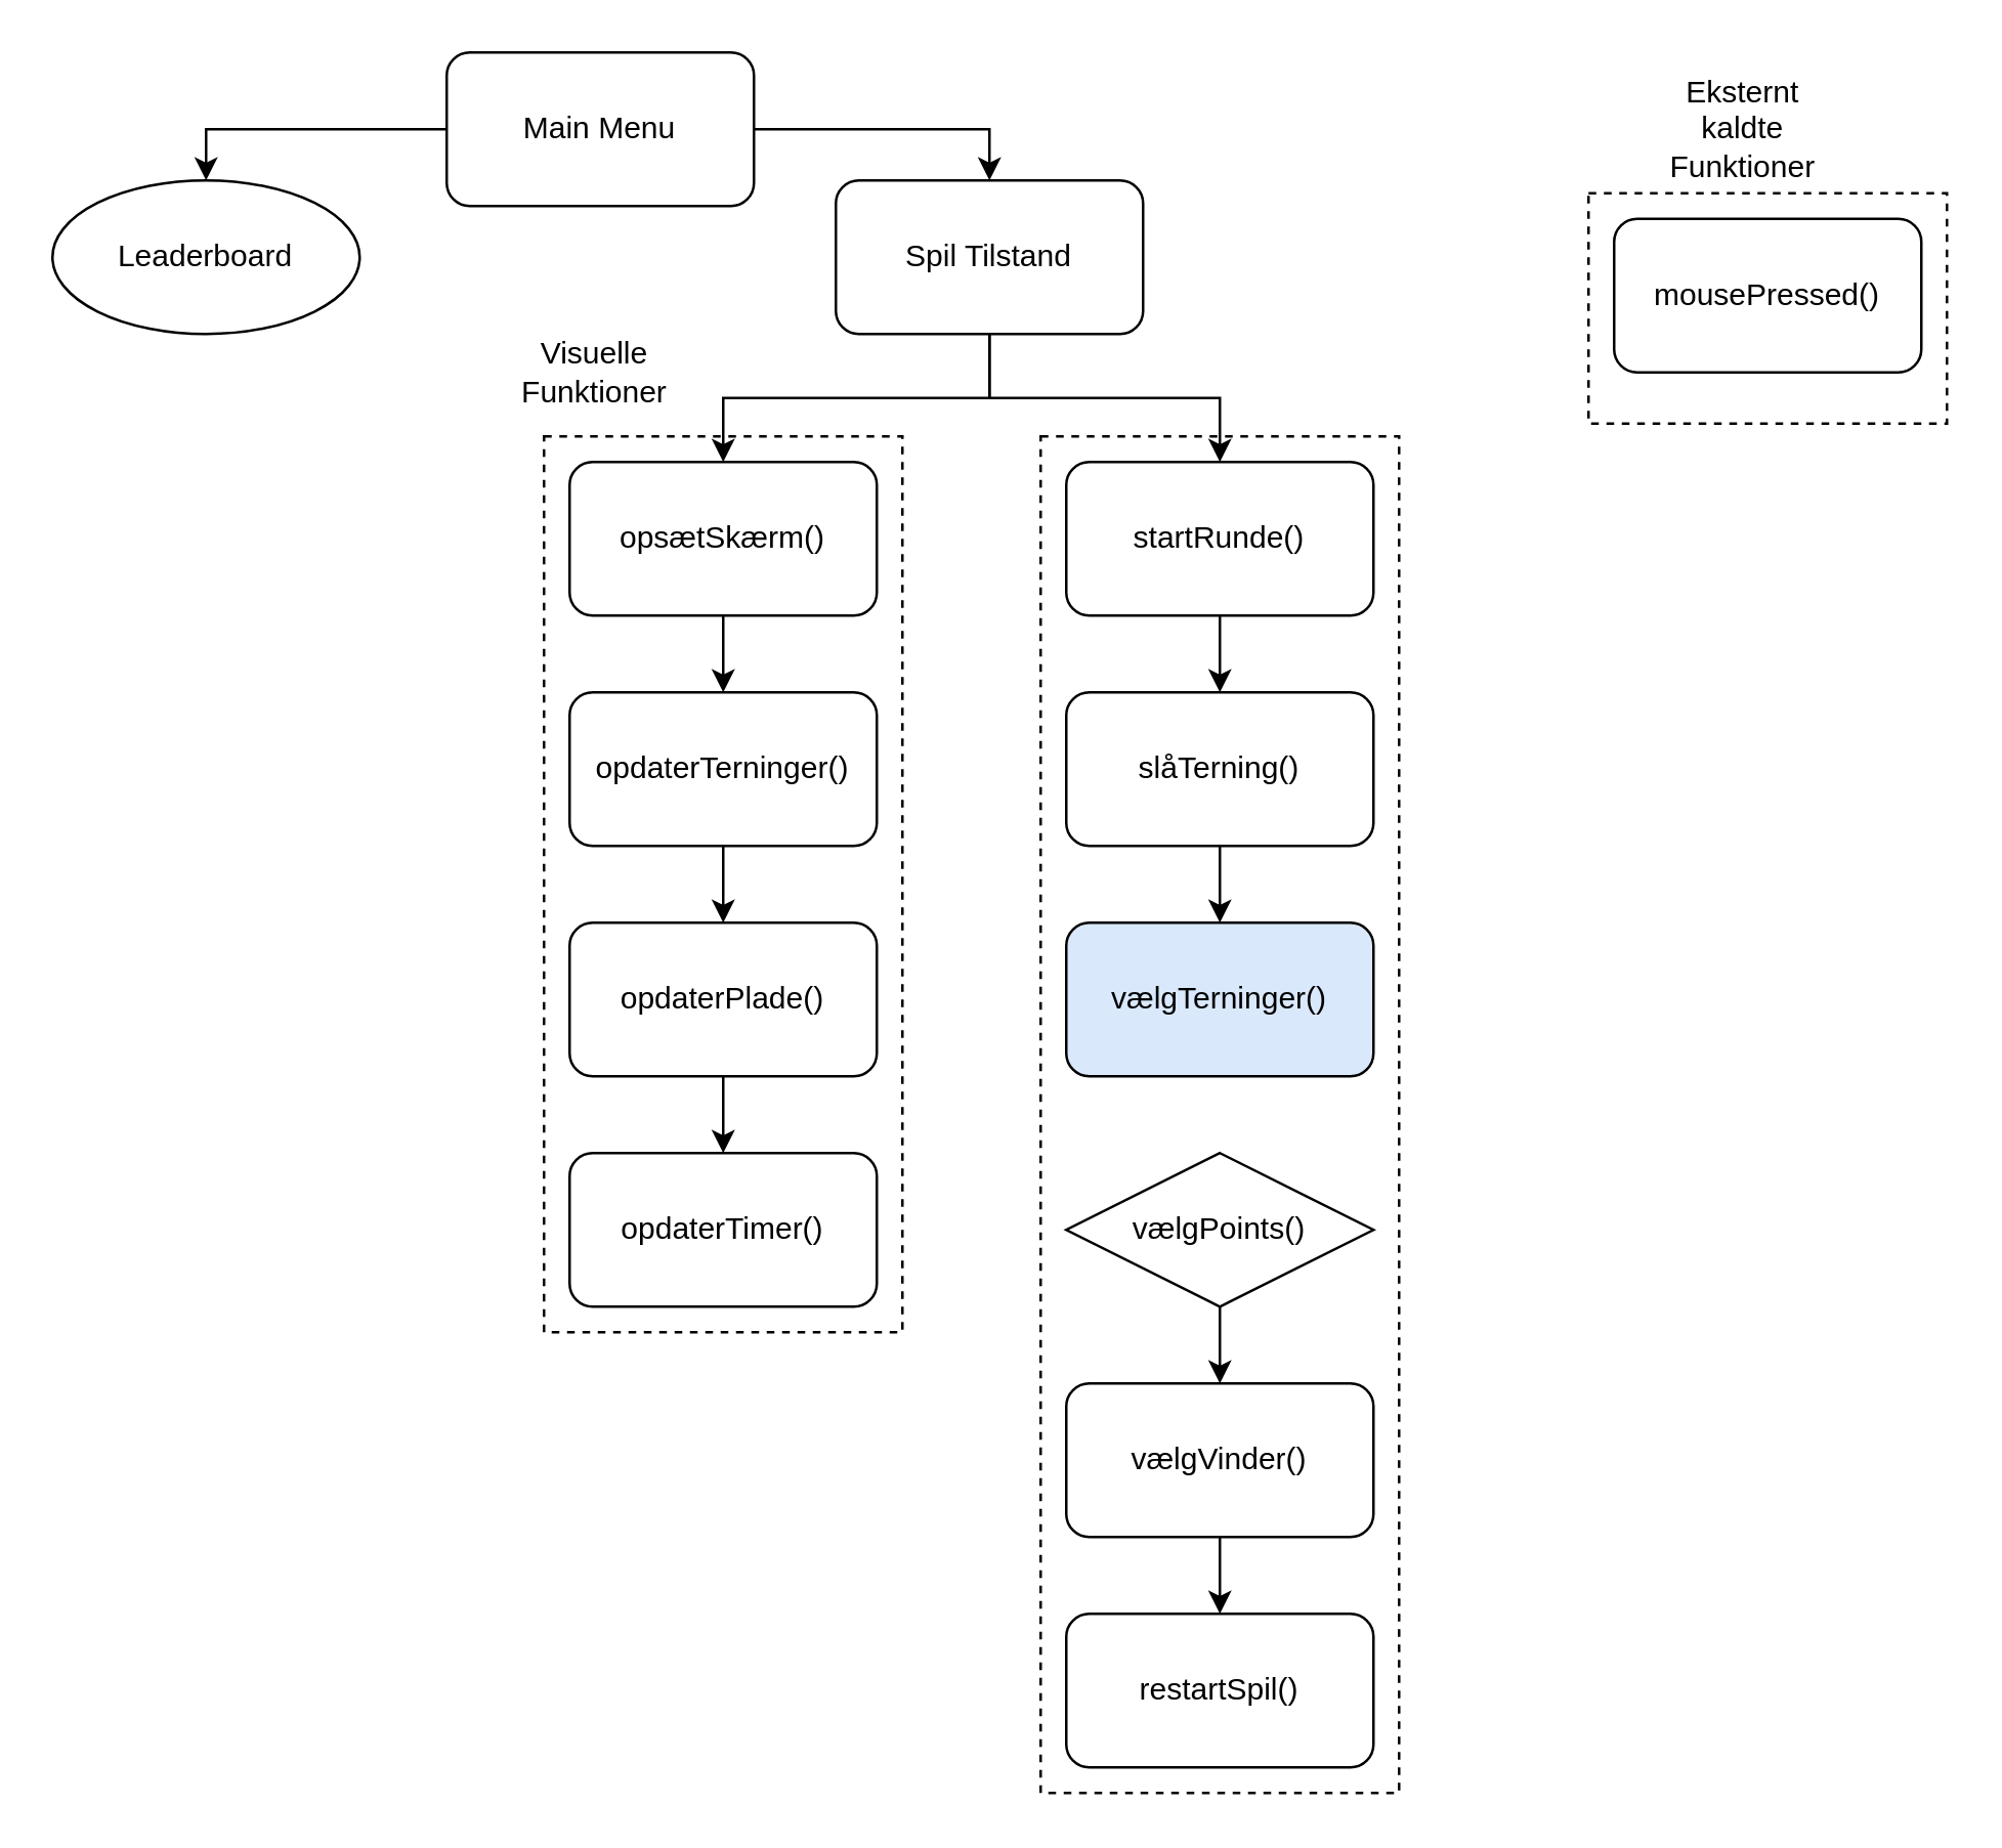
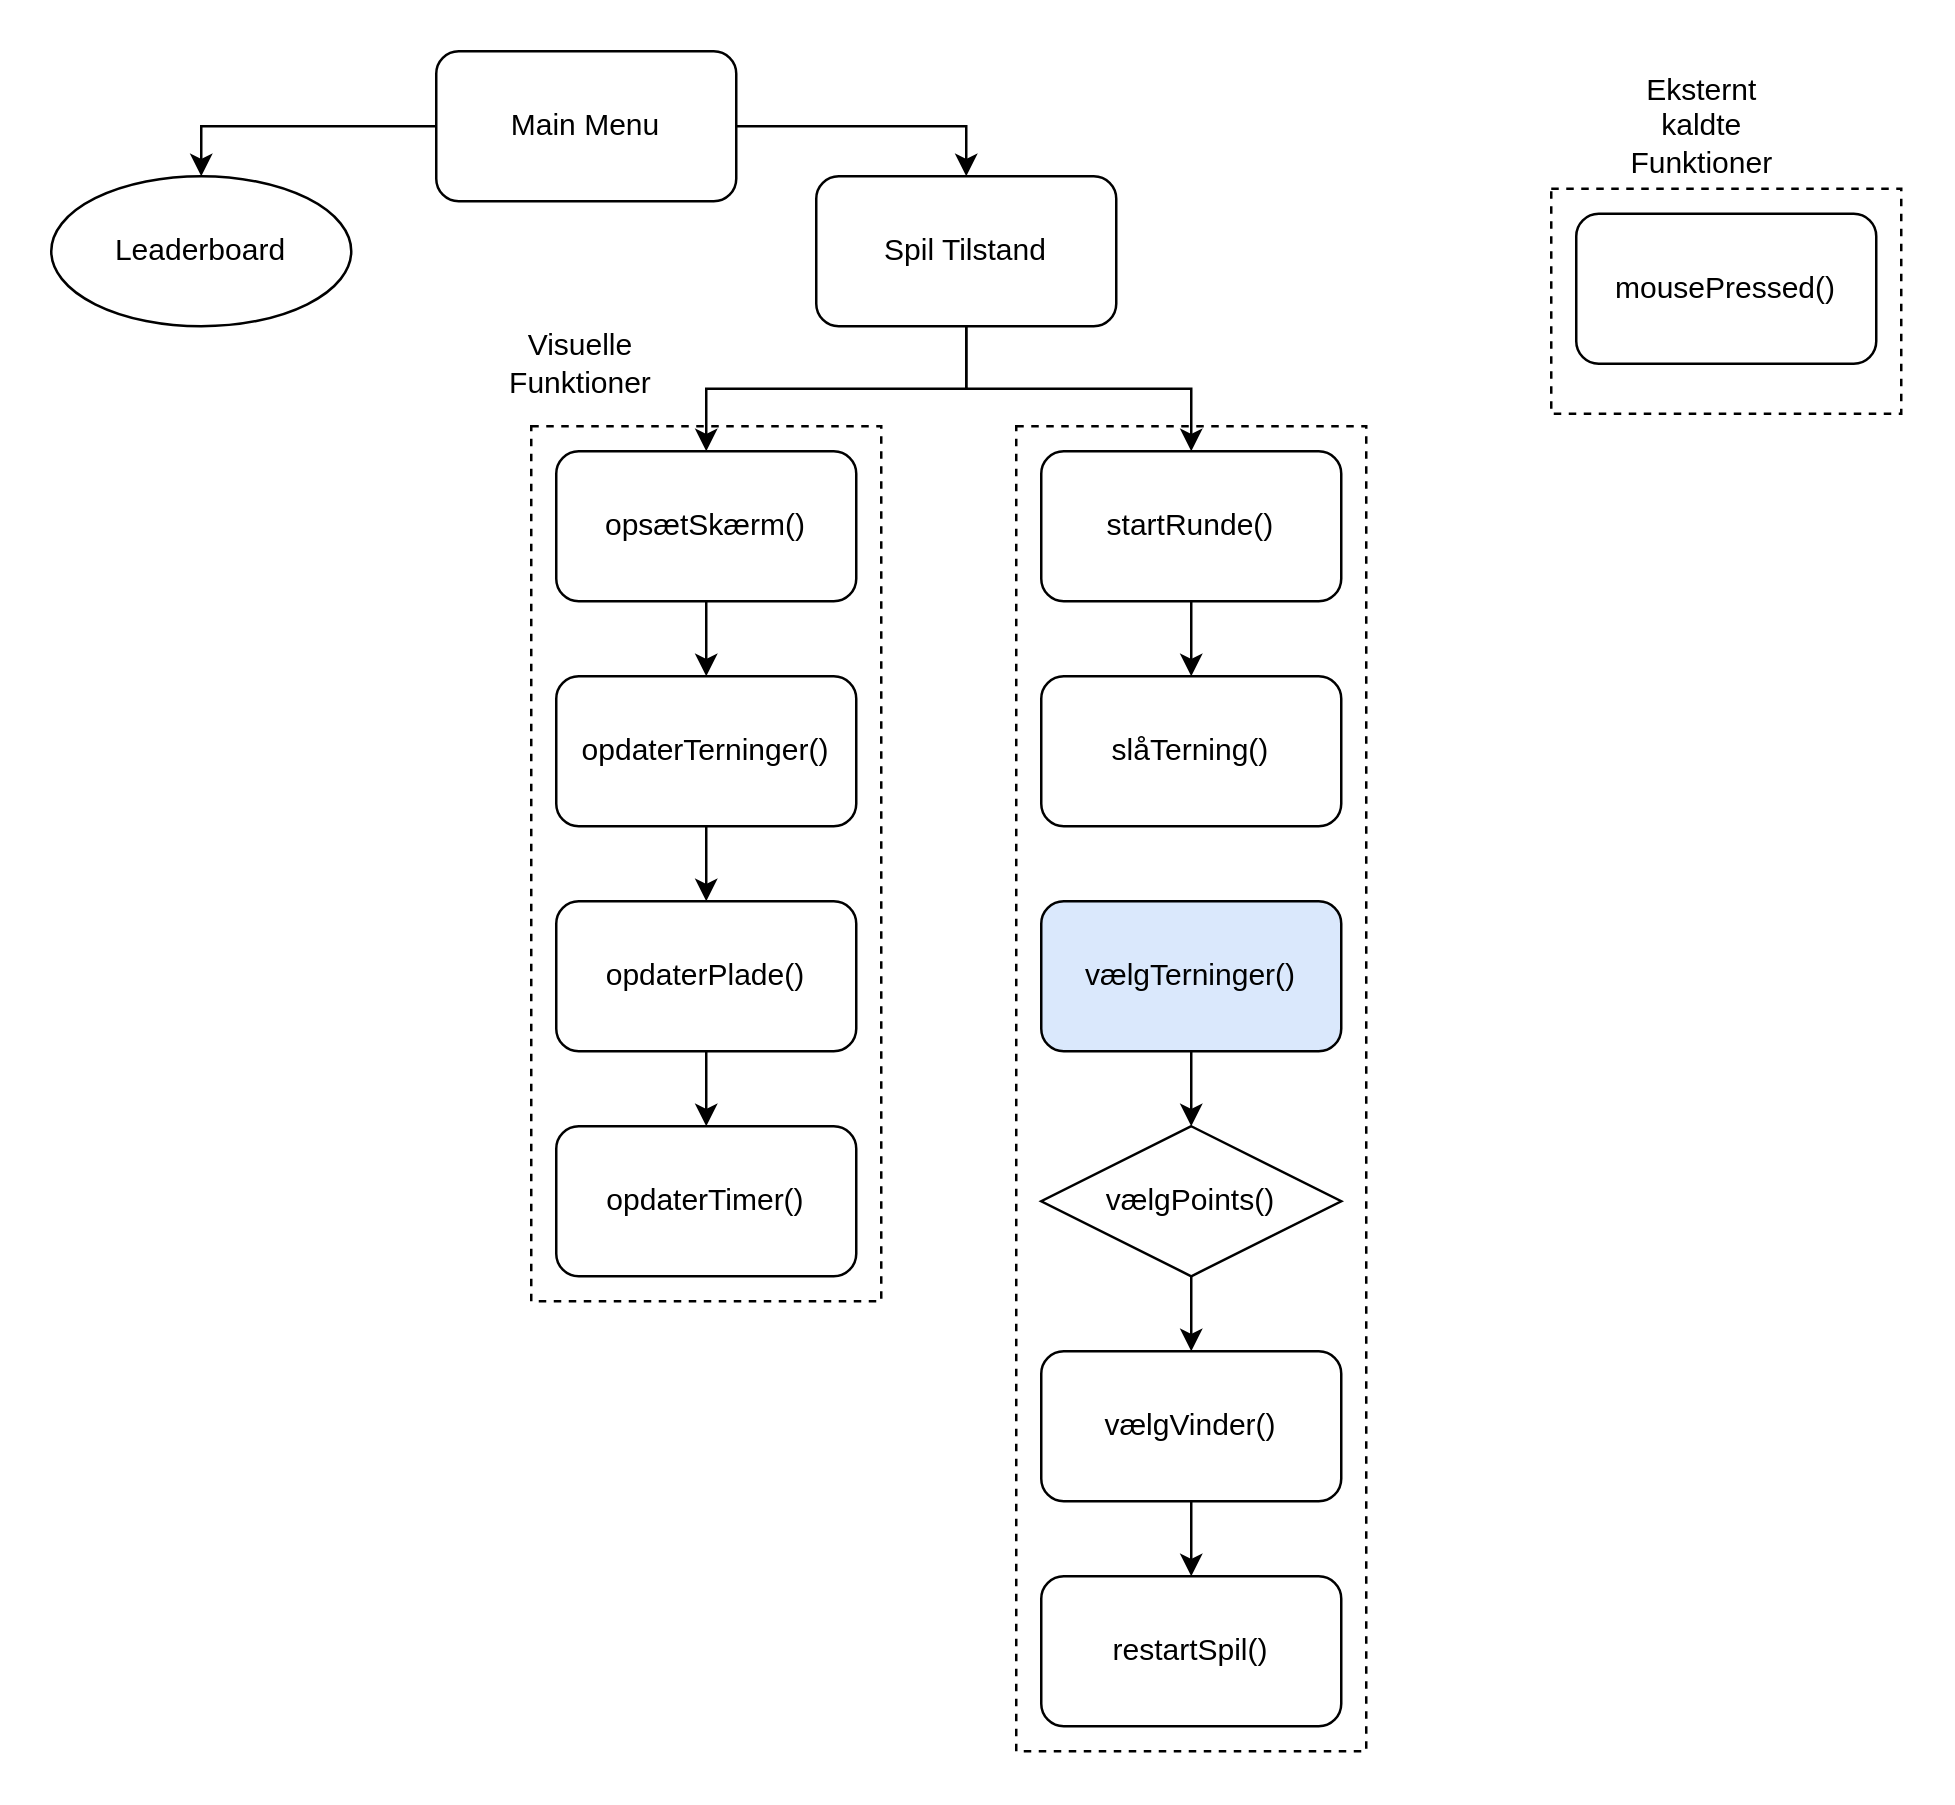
  <mxCell id="0" />
  <mxCell id="1" parent="0" />
  <mxCell id="2" style="edgeStyle=orthogonalEdgeStyle;rounded=0;orthogonalLoop=1;jettySize=auto;html=1;exitX=0.5;exitY=1;exitDx=0;exitDy=0;entryX=0.5;entryY=0;entryDx=0;entryDy=0;" edge="1" parent="1" source="4" target="12"><mxGeometry relative="1" as="geometry" /></mxCell>
  <mxCell id="3" style="edgeStyle=orthogonalEdgeStyle;rounded=0;orthogonalLoop=1;jettySize=auto;html=1;exitX=0.5;exitY=1;exitDx=0;exitDy=0;entryX=0.5;entryY=0;entryDx=0;entryDy=0;" edge="1" parent="1" source="4" target="14"><mxGeometry relative="1" as="geometry" /></mxCell>
  <mxCell id="4" value="Spil Tilstand" style="rounded=1;whiteSpace=wrap;html=1;" vertex="1" parent="1"><mxGeometry x="326" y="70" width="120" height="60" as="geometry" /></mxCell>
- <mxCell id="5" style="edgeStyle=orthogonalEdgeStyle;rounded=0;orthogonalLoop=1;jettySize=auto;html=1;exitX=0.5;exitY=1;exitDx=0;exitDy=0;" edge="1" parent="1" source="6" target="8"><mxGeometry relative="1" as="geometry" /></mxCell>
  <mxCell id="6" value="slåTerning()" style="rounded=1;whiteSpace=wrap;html=1;" vertex="1" parent="1"><mxGeometry x="416" y="270" width="120" height="60" as="geometry" /></mxCell>
+ <mxCell id="7" style="edgeStyle=orthogonalEdgeStyle;rounded=0;orthogonalLoop=1;jettySize=auto;html=1;exitX=0.5;exitY=1;exitDx=0;exitDy=0;entryX=0.5;entryY=0;entryDx=0;entryDy=0;" edge="1" parent="1" source="8" target="10"><mxGeometry relative="1" as="geometry" /></mxCell>
  <mxCell id="8" value="vælgTerninger()" style="rounded=1;whiteSpace=wrap;html=1;fillColor=#dae8fc;" vertex="1" parent="1"><mxGeometry x="416" y="360" width="120" height="60" as="geometry" /></mxCell>
  <mxCell id="9" style="edgeStyle=orthogonalEdgeStyle;rounded=0;orthogonalLoop=1;jettySize=auto;html=1;exitX=0.5;exitY=1;exitDx=0;exitDy=0;entryX=0.5;entryY=0;entryDx=0;entryDy=0;" edge="1" parent="1" source="10" target="27"><mxGeometry relative="1" as="geometry" /></mxCell>
  <mxCell id="10" value="vælgPoints()" style="rhombus;whiteSpace=wrap;html=1;" vertex="1" parent="1"><mxGeometry x="416" y="450" width="120" height="60" as="geometry" /></mxCell>
  <mxCell id="11" style="edgeStyle=orthogonalEdgeStyle;rounded=0;orthogonalLoop=1;jettySize=auto;html=1;exitX=0.5;exitY=1;exitDx=0;exitDy=0;entryX=0.5;entryY=0;entryDx=0;entryDy=0;" edge="1" parent="1" source="12" target="6"><mxGeometry relative="1" as="geometry" /></mxCell>
  <mxCell id="12" value="startRunde()" style="rounded=1;whiteSpace=wrap;html=1;" vertex="1" parent="1"><mxGeometry x="416" y="180" width="120" height="60" as="geometry" /></mxCell>
  <mxCell id="13" style="edgeStyle=orthogonalEdgeStyle;rounded=0;orthogonalLoop=1;jettySize=auto;html=1;exitX=0.5;exitY=1;exitDx=0;exitDy=0;entryX=0.5;entryY=0;entryDx=0;entryDy=0;" edge="1" parent="1" source="14" target="16"><mxGeometry relative="1" as="geometry" /></mxCell>
  <mxCell id="14" value="opsætSkærm()" style="rounded=1;whiteSpace=wrap;html=1;" vertex="1" parent="1"><mxGeometry x="222" y="180" width="120" height="60" as="geometry" /></mxCell>
  <mxCell id="15" style="edgeStyle=orthogonalEdgeStyle;rounded=0;orthogonalLoop=1;jettySize=auto;html=1;exitX=0.5;exitY=1;exitDx=0;exitDy=0;entryX=0.5;entryY=0;entryDx=0;entryDy=0;" edge="1" parent="1" source="16" target="19"><mxGeometry relative="1" as="geometry" /></mxCell>
  <mxCell id="16" value="opdaterTerninger()" style="rounded=1;whiteSpace=wrap;html=1;" vertex="1" parent="1"><mxGeometry x="222" y="270" width="120" height="60" as="geometry" /></mxCell>
  <mxCell id="17" value="mousePressed()" style="rounded=1;whiteSpace=wrap;html=1;" vertex="1" parent="1"><mxGeometry x="630" y="85" width="120" height="60" as="geometry" /></mxCell>
  <mxCell id="18" style="edgeStyle=orthogonalEdgeStyle;rounded=0;orthogonalLoop=1;jettySize=auto;html=1;exitX=0.5;exitY=1;exitDx=0;exitDy=0;entryX=0.5;entryY=0;entryDx=0;entryDy=0;" edge="1" parent="1" source="19" target="20"><mxGeometry relative="1" as="geometry" /></mxCell>
  <mxCell id="19" value="opdaterPlade()" style="rounded=1;whiteSpace=wrap;html=1;" vertex="1" parent="1"><mxGeometry x="222" y="360" width="120" height="60" as="geometry" /></mxCell>
  <mxCell id="20" value="opdaterTimer()" style="rounded=1;whiteSpace=wrap;html=1;" vertex="1" parent="1"><mxGeometry x="222" y="450" width="120" height="60" as="geometry" /></mxCell>
  <mxCell id="21" value="" style="rounded=0;whiteSpace=wrap;html=1;dashed=1;fillColor=none;" vertex="1" parent="1"><mxGeometry x="212" y="170" width="140" height="350" as="geometry" /></mxCell>
  <mxCell id="22" value="" style="rounded=0;whiteSpace=wrap;html=1;dashed=1;fillColor=none;" vertex="1" parent="1"><mxGeometry x="406" y="170" width="140" height="530" as="geometry" /></mxCell>
  <mxCell id="23" value="" style="rounded=0;whiteSpace=wrap;html=1;dashed=1;fillColor=none;" vertex="1" parent="1"><mxGeometry x="620" y="75" width="140" height="90" as="geometry" /></mxCell>
  <mxCell id="24" value="Visuelle&lt;br&gt;Funktioner" style="text;html=1;strokeColor=none;fillColor=none;align=center;verticalAlign=middle;whiteSpace=wrap;rounded=0;dashed=1;" vertex="1" parent="1"><mxGeometry x="202" y="130" width="60" height="30" as="geometry" /></mxCell>
  <mxCell id="25" value="Eksternt&lt;br&gt;kaldte&lt;br&gt;Funktioner" style="text;html=1;align=center;verticalAlign=middle;resizable=0;points=[];autosize=1;strokeColor=none;fillColor=none;" vertex="1" parent="1"><mxGeometry x="640" y="20" width="80" height="60" as="geometry" /></mxCell>
  <mxCell id="26" style="edgeStyle=orthogonalEdgeStyle;rounded=0;orthogonalLoop=1;jettySize=auto;html=1;exitX=0.5;exitY=1;exitDx=0;exitDy=0;entryX=0.5;entryY=0;entryDx=0;entryDy=0;" edge="1" parent="1" source="27" target="32"><mxGeometry relative="1" as="geometry" /></mxCell>
  <mxCell id="27" value="vælgVinder()" style="rounded=1;whiteSpace=wrap;html=1;" vertex="1" parent="1"><mxGeometry x="416" y="540" width="120" height="60" as="geometry" /></mxCell>
  <mxCell id="28" value="Leaderboard" style="ellipse;whiteSpace=wrap;html=1;" vertex="1" parent="1"><mxGeometry x="20" y="70" width="120" height="60" as="geometry" /></mxCell>
  <mxCell id="29" style="edgeStyle=orthogonalEdgeStyle;rounded=0;orthogonalLoop=1;jettySize=auto;html=1;entryX=0.5;entryY=0;entryDx=0;entryDy=0;" edge="1" parent="1" source="31" target="28"><mxGeometry relative="1" as="geometry" /></mxCell>
  <mxCell id="30" style="edgeStyle=orthogonalEdgeStyle;rounded=0;orthogonalLoop=1;jettySize=auto;html=1;entryX=0.5;entryY=0;entryDx=0;entryDy=0;" edge="1" parent="1" source="31" target="4"><mxGeometry relative="1" as="geometry" /></mxCell>
  <mxCell id="31" value="Main Menu" style="rounded=1;whiteSpace=wrap;html=1;" vertex="1" parent="1"><mxGeometry x="174" y="20" width="120" height="60" as="geometry" /></mxCell>
  <mxCell id="32" value="restartSpil()" style="rounded=1;whiteSpace=wrap;html=1;" vertex="1" parent="1"><mxGeometry x="416" y="630" width="120" height="60" as="geometry" /></mxCell>
